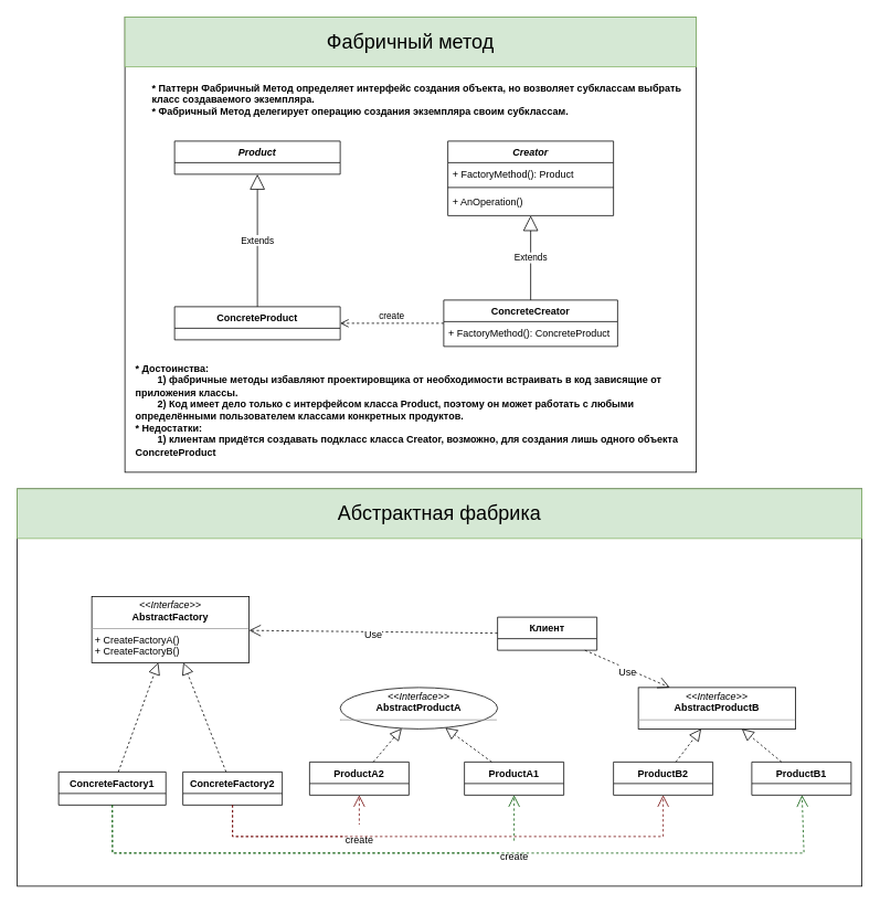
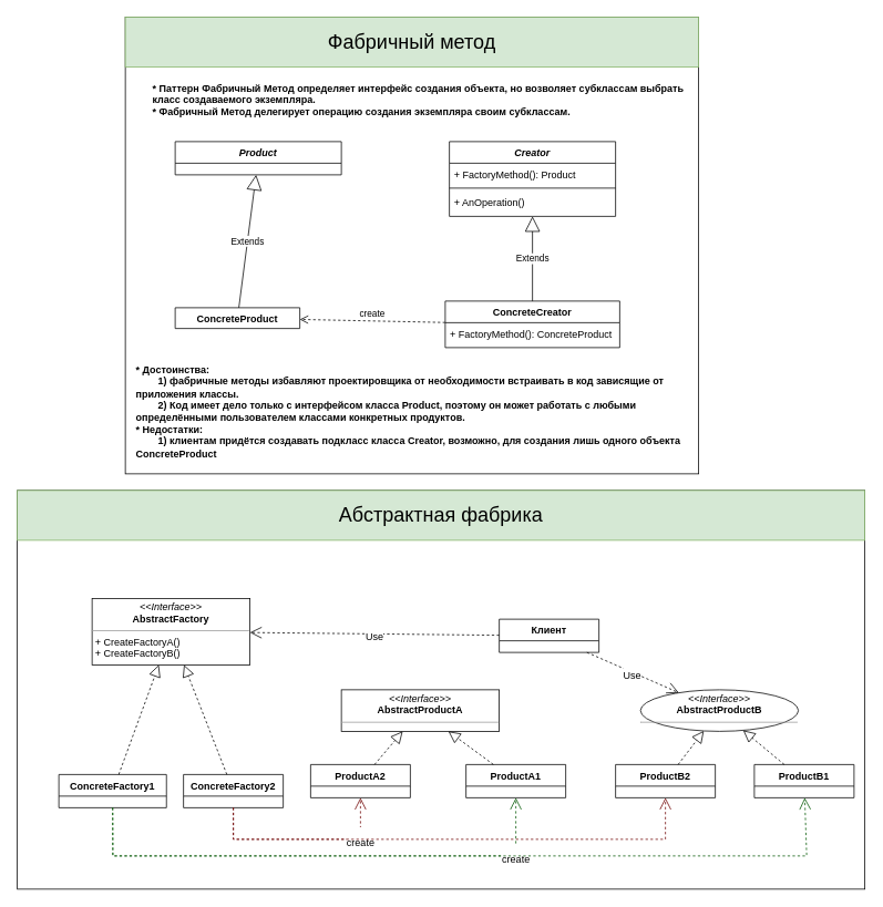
  <mxCell id="0" />
  <mxCell id="1" parent="0" />
  <mxCell id="2" value="" style="rounded=0;whiteSpace=wrap;html=1;" parent="1" vertex="1"><mxGeometry x="150" y="20" width="690" height="550" as="geometry" /></mxCell>
  <mxCell id="3" value="&lt;b&gt;* Паттерн Фабричный Метод определяет интерфейс создания объекта, но возволяет субклассам выбрать класс создаваемого экземпляра.&lt;br&gt;* Фабричный Метод делегирует операцию создания экземпляра своим субклассам.&lt;br&gt;&lt;/b&gt;" style="text;html=1;strokeColor=none;fillColor=none;align=left;verticalAlign=middle;whiteSpace=wrap;rounded=0;" parent="1" vertex="1"><mxGeometry x="181" y="90" width="669" height="60" as="geometry" /></mxCell>
- <mxCell id="4" value="ConcreteProduct" style="swimlane;fontStyle=1;align=center;verticalAlign=top;childLayout=stackLayout;horizontal=1;startSize=26;horizontalStack=0;resizeParent=1;resizeParentMax=0;resizeLast=0;collapsible=1;marginBottom=0;" parent="1" vertex="1"><mxGeometry x="210" y="370" width="200" height="40" as="geometry" /></mxCell>
+ <mxCell id="4" value="ConcreteProduct" style="swimlane;fontStyle=1;align=center;verticalAlign=top;childLayout=stackLayout;horizontal=1;startSize=26;horizontalStack=0;resizeParent=1;resizeParentMax=0;resizeLast=0;collapsible=1;marginBottom=0;" parent="1" vertex="1"><mxGeometry x="210" y="370" width="150" height="25" as="geometry" /></mxCell>
  <mxCell id="5" value="Creator" style="swimlane;fontStyle=3;align=center;verticalAlign=top;childLayout=stackLayout;horizontal=1;startSize=26;horizontalStack=0;resizeParent=1;resizeParentMax=0;resizeLast=0;collapsible=1;marginBottom=0;" parent="1" vertex="1"><mxGeometry x="540" y="170" width="200" height="90" as="geometry" /></mxCell>
  <mxCell id="6" value="+ FactoryMethod(): Product" style="text;strokeColor=none;fillColor=none;align=left;verticalAlign=top;spacingLeft=4;spacingRight=4;overflow=hidden;rotatable=0;points=[[0,0.5],[1,0.5]];portConstraint=eastwest;" parent="5" vertex="1"><mxGeometry y="26" width="200" height="26" as="geometry" /></mxCell>
  <mxCell id="7" value="" style="line;strokeWidth=1;fillColor=none;align=left;verticalAlign=middle;spacingTop=-1;spacingLeft=3;spacingRight=3;rotatable=0;labelPosition=right;points=[];portConstraint=eastwest;strokeColor=inherit;" parent="5" vertex="1"><mxGeometry y="52" width="200" height="8" as="geometry" /></mxCell>
  <mxCell id="8" value="+ AnOperation()" style="text;strokeColor=none;fillColor=none;align=left;verticalAlign=top;spacingLeft=4;spacingRight=4;overflow=hidden;rotatable=0;points=[[0,0.5],[1,0.5]];portConstraint=eastwest;" parent="5" vertex="1"><mxGeometry y="60" width="200" height="30" as="geometry" /></mxCell>
  <mxCell id="9" value="Extends" style="endArrow=block;endSize=16;endFill=0;html=1;rounded=0;" parent="1" source="4" target="13" edge="1"><mxGeometry width="160" relative="1" as="geometry"><mxPoint x="320" y="410" as="sourcePoint" /><mxPoint x="365.761" y="210" as="targetPoint" /></mxGeometry></mxCell>
  <mxCell id="10" value="ConcreteCreator" style="swimlane;fontStyle=1;align=center;verticalAlign=top;childLayout=stackLayout;horizontal=1;startSize=26;horizontalStack=0;resizeParent=1;resizeParentMax=0;resizeLast=0;collapsible=1;marginBottom=0;" parent="1" vertex="1"><mxGeometry x="535" y="362" width="210" height="56" as="geometry" /></mxCell>
  <mxCell id="11" value="+ FactoryMethod(): ConcreteProduct" style="text;strokeColor=none;fillColor=none;align=left;verticalAlign=top;spacingLeft=4;spacingRight=4;overflow=hidden;rotatable=0;points=[[0,0.5],[1,0.5]];portConstraint=eastwest;" parent="10" vertex="1"><mxGeometry y="26" width="210" height="30" as="geometry" /></mxCell>
  <mxCell id="12" value="Extends" style="endArrow=block;endSize=16;endFill=0;html=1;rounded=0;" parent="1" source="10" target="5" edge="1"><mxGeometry width="160" relative="1" as="geometry"><mxPoint x="677.692" y="430" as="sourcePoint" /><mxPoint x="622.308" y="390" as="targetPoint" /></mxGeometry></mxCell>
  <mxCell id="13" value="Product" style="swimlane;fontStyle=3;align=center;verticalAlign=top;childLayout=stackLayout;horizontal=1;startSize=26;horizontalStack=0;resizeParent=1;resizeParentMax=0;resizeLast=0;collapsible=1;marginBottom=0;" vertex="1" parent="1"><mxGeometry x="210" y="170" width="200" height="40" as="geometry" /></mxCell>
  <mxCell id="14" value="create" style="html=1;verticalAlign=bottom;endArrow=open;dashed=1;endSize=8;rounded=0;" edge="1" parent="1" source="10" target="4"><mxGeometry relative="1" as="geometry"><mxPoint x="470" y="460" as="sourcePoint" /><mxPoint x="390" y="460" as="targetPoint" /></mxGeometry></mxCell>
  <mxCell id="15" value="&lt;b&gt;* Достоинства: &lt;br&gt;&lt;span style=&quot;white-space: pre;&quot;&gt;&#09;&lt;/span&gt;1) фабричные методы избавляют проектировщика от необходимости встраивать в код зависящие от приложения классы.&lt;br&gt;&lt;span style=&quot;white-space: pre;&quot;&gt;&#09;&lt;/span&gt;2) Код имеет дело только с интерфейсом класса Product, поэтому он может работать с любыми определёнными пользователем классами конкретных продуктов.&lt;br&gt;* Недостатки:&amp;nbsp;&lt;br&gt;&lt;span style=&quot;white-space: pre;&quot;&gt;&#09;&lt;/span&gt;1) клиентам придётся создавать подкласс класса Creator, возможно, для создания лишь одного объекта ConcreteProduct&lt;br&gt;&lt;/b&gt;" style="text;html=1;strokeColor=none;fillColor=none;align=left;verticalAlign=middle;whiteSpace=wrap;rounded=0;" vertex="1" parent="1"><mxGeometry x="160.5" y="420" width="669" height="150" as="geometry" /></mxCell>
  <mxCell id="16" value="&lt;font style=&quot;font-size: 24px;&quot;&gt;Фабричный метод&lt;/font&gt;" style="text;html=1;strokeColor=#82b366;fillColor=#d5e8d4;align=center;verticalAlign=middle;whiteSpace=wrap;rounded=0;" vertex="1" parent="1"><mxGeometry x="150" y="20" width="690" height="60" as="geometry" /></mxCell>
  <mxCell id="17" value="" style="rounded=0;whiteSpace=wrap;html=1;" vertex="1" parent="1"><mxGeometry x="20" y="590" width="1020" height="480" as="geometry" /></mxCell>
  <mxCell id="18" value="ConcreteFactory1" style="swimlane;fontStyle=1;align=center;verticalAlign=top;childLayout=stackLayout;horizontal=1;startSize=26;horizontalStack=0;resizeParent=1;resizeParentMax=0;resizeLast=0;collapsible=1;marginBottom=0;" vertex="1" parent="1"><mxGeometry x="70" y="932" width="129.5" height="40" as="geometry" /></mxCell>
  <mxCell id="19" value="&lt;font style=&quot;font-size: 24px;&quot;&gt;Абстрактная фабрика&lt;/font&gt;" style="text;html=1;strokeColor=#82b366;fillColor=#d5e8d4;align=center;verticalAlign=middle;whiteSpace=wrap;rounded=0;" vertex="1" parent="1"><mxGeometry x="20" y="590" width="1020" height="60" as="geometry" /></mxCell>
  <mxCell id="20" value="ConcreteFactory2" style="swimlane;fontStyle=1;align=center;verticalAlign=top;childLayout=stackLayout;horizontal=1;startSize=26;horizontalStack=0;resizeParent=1;resizeParentMax=0;resizeLast=0;collapsible=1;marginBottom=0;" vertex="1" parent="1"><mxGeometry x="220" y="932" width="120" height="40" as="geometry" /></mxCell>
  <mxCell id="21" value="&lt;p style=&quot;margin:0px;margin-top:4px;text-align:center;&quot;&gt;&lt;i&gt;&amp;lt;&amp;lt;Interface&amp;gt;&amp;gt;&lt;/i&gt;&lt;br&gt;&lt;b&gt;AbstractFactory&lt;/b&gt;&lt;/p&gt;&lt;hr size=&quot;1&quot;&gt;&lt;p style=&quot;margin:0px;margin-left:4px;&quot;&gt;+ CreateFactoryA()&lt;br&gt;+ CreateFactoryB()&lt;/p&gt;" style="verticalAlign=top;align=left;overflow=fill;fontSize=12;fontFamily=Helvetica;html=1;" vertex="1" parent="1"><mxGeometry x="110" y="720" width="190" height="80" as="geometry" /></mxCell>
  <mxCell id="22" value="" style="endArrow=block;dashed=1;endFill=0;endSize=12;html=1;rounded=0;fontSize=24;" edge="1" parent="1" source="18" target="21"><mxGeometry width="160" relative="1" as="geometry"><mxPoint x="180" y="970" as="sourcePoint" /><mxPoint x="340" y="970" as="targetPoint" /></mxGeometry></mxCell>
  <mxCell id="23" value="" style="endArrow=block;dashed=1;endFill=0;endSize=12;html=1;rounded=0;fontSize=24;" edge="1" parent="1" source="20" target="21"><mxGeometry width="160" relative="1" as="geometry"><mxPoint x="149.698" y="942" as="sourcePoint" /><mxPoint x="182.809" y="870" as="targetPoint" /></mxGeometry></mxCell>
- <mxCell id="24" value="&lt;p style=&quot;margin:0px;margin-top:4px;text-align:center;&quot;&gt;&lt;i&gt;&amp;lt;&amp;lt;Interface&amp;gt;&amp;gt;&lt;/i&gt;&lt;br&gt;&lt;b&gt;AbstractProductA&lt;/b&gt;&lt;/p&gt;&lt;hr size=&quot;1&quot;&gt;&lt;p style=&quot;margin:0px;margin-left:4px;&quot;&gt;&lt;br&gt;&lt;/p&gt;" style="ellipse;verticalAlign=top;align=left;overflow=fill;fontSize=12;fontFamily=Helvetica;html=1;" vertex="1" parent="1"><mxGeometry x="410" y="830" width="190" height="50" as="geometry" /></mxCell>
- <mxCell id="25" value="&lt;p style=&quot;margin:0px;margin-top:4px;text-align:center;&quot;&gt;&lt;i&gt;&amp;lt;&amp;lt;Interface&amp;gt;&amp;gt;&lt;/i&gt;&lt;br&gt;&lt;b&gt;AbstractProductB&lt;/b&gt;&lt;/p&gt;&lt;hr size=&quot;1&quot;&gt;&lt;p style=&quot;margin:0px;margin-left:4px;&quot;&gt;&lt;br&gt;&lt;/p&gt;" style="verticalAlign=top;align=left;overflow=fill;fontSize=12;fontFamily=Helvetica;html=1;" vertex="1" parent="1"><mxGeometry x="770" y="830" width="190" height="50" as="geometry" /></mxCell>
+ <mxCell id="24" value="&lt;p style=&quot;margin:0px;margin-top:4px;text-align:center;&quot;&gt;&lt;i&gt;&amp;lt;&amp;lt;Interface&amp;gt;&amp;gt;&lt;/i&gt;&lt;br&gt;&lt;b&gt;AbstractProductA&lt;/b&gt;&lt;/p&gt;&lt;hr size=&quot;1&quot;&gt;&lt;p style=&quot;margin:0px;margin-left:4px;&quot;&gt;&lt;br&gt;&lt;/p&gt;" style="verticalAlign=top;align=left;overflow=fill;fontSize=12;fontFamily=Helvetica;html=1;" vertex="1" parent="1"><mxGeometry x="410" y="830" width="190" height="50" as="geometry" /></mxCell>
+ <mxCell id="25" value="&lt;p style=&quot;margin:0px;margin-top:4px;text-align:center;&quot;&gt;&lt;i&gt;&amp;lt;&amp;lt;Interface&amp;gt;&amp;gt;&lt;/i&gt;&lt;br&gt;&lt;b&gt;AbstractProductB&lt;/b&gt;&lt;/p&gt;&lt;hr size=&quot;1&quot;&gt;&lt;p style=&quot;margin:0px;margin-left:4px;&quot;&gt;&lt;br&gt;&lt;/p&gt;" style="ellipse;verticalAlign=top;align=left;overflow=fill;fontSize=12;fontFamily=Helvetica;html=1;" vertex="1" parent="1"><mxGeometry x="770" y="830" width="190" height="50" as="geometry" /></mxCell>
  <mxCell id="26" value="ProductA2" style="swimlane;fontStyle=1;align=center;verticalAlign=top;childLayout=stackLayout;horizontal=1;startSize=26;horizontalStack=0;resizeParent=1;resizeParentMax=0;resizeLast=0;collapsible=1;marginBottom=0;" vertex="1" parent="1"><mxGeometry x="373" y="920" width="120" height="40" as="geometry" /></mxCell>
  <mxCell id="27" value="ProductA1" style="swimlane;fontStyle=1;align=center;verticalAlign=top;childLayout=stackLayout;horizontal=1;startSize=26;horizontalStack=0;resizeParent=1;resizeParentMax=0;resizeLast=0;collapsible=1;marginBottom=0;" vertex="1" parent="1"><mxGeometry x="560" y="920" width="120" height="40" as="geometry" /></mxCell>
  <mxCell id="28" value="" style="endArrow=block;dashed=1;endFill=0;endSize=12;html=1;rounded=0;fontSize=24;" edge="1" parent="1" source="26" target="24"><mxGeometry width="160" relative="1" as="geometry"><mxPoint x="291.979" y="1012" as="sourcePoint" /><mxPoint x="243.048" y="890" as="targetPoint" /></mxGeometry></mxCell>
  <mxCell id="29" value="" style="endArrow=block;dashed=1;endFill=0;endSize=12;html=1;rounded=0;fontSize=24;" edge="1" parent="1" source="27" target="24"><mxGeometry width="160" relative="1" as="geometry"><mxPoint x="291.979" y="1012" as="sourcePoint" /><mxPoint x="243.048" y="890" as="targetPoint" /></mxGeometry></mxCell>
  <mxCell id="30" value="ProductB2" style="swimlane;fontStyle=1;align=center;verticalAlign=top;childLayout=stackLayout;horizontal=1;startSize=26;horizontalStack=0;resizeParent=1;resizeParentMax=0;resizeLast=0;collapsible=1;marginBottom=0;" vertex="1" parent="1"><mxGeometry x="740" y="920" width="120" height="40" as="geometry" /></mxCell>
  <mxCell id="31" value="ProductB1" style="swimlane;fontStyle=1;align=center;verticalAlign=top;childLayout=stackLayout;horizontal=1;startSize=26;horizontalStack=0;resizeParent=1;resizeParentMax=0;resizeLast=0;collapsible=1;marginBottom=0;" vertex="1" parent="1"><mxGeometry x="907" y="920" width="120" height="40" as="geometry" /></mxCell>
  <mxCell id="32" value="" style="endArrow=block;dashed=1;endFill=0;endSize=12;html=1;rounded=0;fontSize=24;" edge="1" parent="1" source="31" target="25"><mxGeometry width="160" relative="1" as="geometry"><mxPoint x="630" y="910" as="sourcePoint" /><mxPoint x="580" y="860" as="targetPoint" /></mxGeometry></mxCell>
  <mxCell id="33" value="" style="endArrow=block;dashed=1;endFill=0;endSize=12;html=1;rounded=0;fontSize=24;" edge="1" parent="1" source="30" target="25"><mxGeometry width="160" relative="1" as="geometry"><mxPoint x="630" y="910" as="sourcePoint" /><mxPoint x="580" y="860" as="targetPoint" /></mxGeometry></mxCell>
  <mxCell id="34" value="Клиент" style="swimlane;fontStyle=1;align=center;verticalAlign=top;childLayout=stackLayout;horizontal=1;startSize=26;horizontalStack=0;resizeParent=1;resizeParentMax=0;resizeLast=0;collapsible=1;marginBottom=0;" vertex="1" parent="1"><mxGeometry x="600" y="745" width="120" height="40" as="geometry" /></mxCell>
  <mxCell id="35" value="&lt;font style=&quot;font-size: 12px;&quot;&gt;Use&lt;/font&gt;" style="endArrow=open;endSize=12;dashed=1;html=1;rounded=0;fontSize=24;" edge="1" parent="1" source="34" target="21"><mxGeometry width="160" relative="1" as="geometry"><mxPoint x="330" y="970" as="sourcePoint" /><mxPoint x="490" y="970" as="targetPoint" /></mxGeometry></mxCell>
  <mxCell id="36" value="&lt;font style=&quot;font-size: 12px;&quot;&gt;Use&lt;/font&gt;" style="endArrow=open;endSize=12;dashed=1;html=1;rounded=0;fontSize=24;" edge="1" parent="1" source="34" target="25"><mxGeometry width="160" relative="1" as="geometry"><mxPoint x="604.444" y="795" as="sourcePoint" /><mxPoint x="546.944" y="840" as="targetPoint" /></mxGeometry></mxCell>
  <mxCell id="37" value="&lt;font style=&quot;font-size: 12px;&quot;&gt;create&lt;/font&gt;" style="endArrow=open;endSize=12;dashed=1;html=1;rounded=0;fontSize=24;fillColor=#a20025;strokeColor=#6F0000;" edge="1" parent="1" source="20" target="26"><mxGeometry x="0.585" width="160" relative="1" as="geometry"><mxPoint x="590" y="1030" as="sourcePoint" /><mxPoint x="290" y="1030" as="targetPoint" /><Array as="points"><mxPoint x="280" y="1010" /><mxPoint x="433" y="1010" /></Array><mxPoint as="offset" /></mxGeometry></mxCell>
  <mxCell id="38" value="" style="endArrow=open;endSize=12;dashed=1;html=1;rounded=0;fontSize=24;entryX=0.5;entryY=1;entryDx=0;entryDy=0;fillColor=#a20025;strokeColor=#6F0000;" edge="1" parent="1" source="20" target="30"><mxGeometry x="0.079" y="-30" width="160" relative="1" as="geometry"><mxPoint x="590" y="1030" as="sourcePoint" /><mxPoint x="290" y="1030" as="targetPoint" /><Array as="points"><mxPoint x="280" y="1010" /><mxPoint x="433" y="1010" /><mxPoint x="800" y="1010" /></Array><mxPoint as="offset" /></mxGeometry></mxCell>
  <mxCell id="39" value="&lt;font style=&quot;font-size: 12px;&quot;&gt;create&lt;/font&gt;" style="endArrow=open;endSize=12;dashed=1;html=1;rounded=0;fontSize=24;fillColor=#008a00;strokeColor=#005700;" edge="1" parent="1" source="18" target="27"><mxGeometry x="0.772" width="160" relative="1" as="geometry"><mxPoint x="100" y="972" as="sourcePoint" /><mxPoint x="253" y="960" as="targetPoint" /><Array as="points"><mxPoint x="135" y="1030" /><mxPoint x="260" y="1030" /><mxPoint x="620" y="1030" /></Array><mxPoint as="offset" /></mxGeometry></mxCell>
  <mxCell id="40" value="" style="endArrow=open;endSize=12;dashed=1;html=1;rounded=0;fontSize=24;fillColor=#008a00;strokeColor=#005700;" edge="1" parent="1" source="18" target="31"><mxGeometry x="0.522" y="-30" width="160" relative="1" as="geometry"><mxPoint x="100" y="972" as="sourcePoint" /><mxPoint x="253" y="960" as="targetPoint" /><Array as="points"><mxPoint x="135" y="1030" /><mxPoint x="260" y="1030" /><mxPoint x="620" y="1030" /><mxPoint x="970" y="1030" /></Array><mxPoint as="offset" /></mxGeometry></mxCell>
